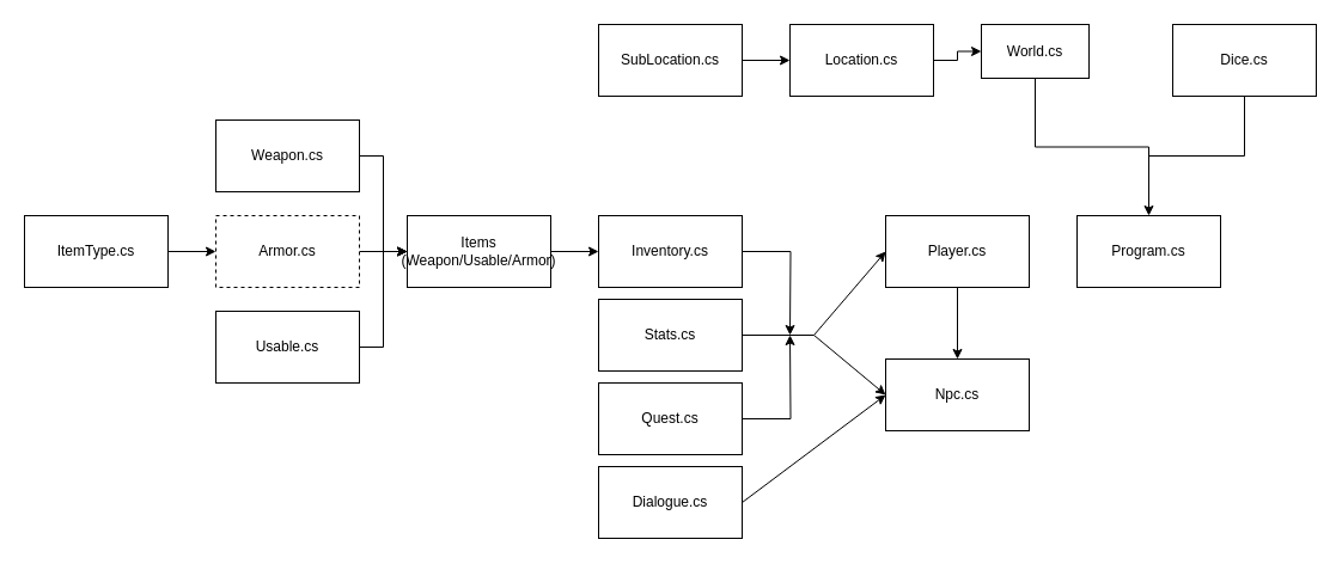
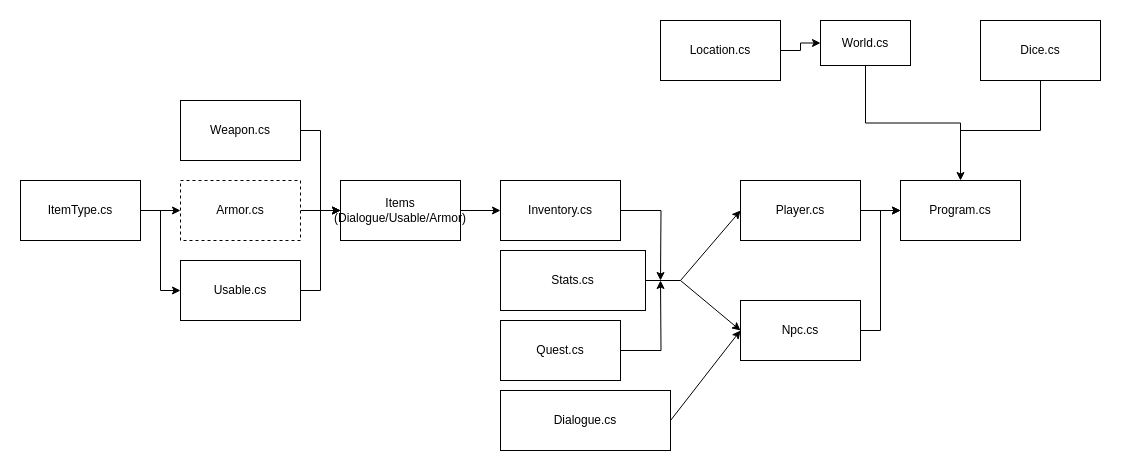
  <mxCell id="0" />
  <mxCell id="1" parent="0" />
  <mxCell id="2" value="&lt;div&gt;Program.cs&lt;/div&gt;" style="rounded=0;whiteSpace=wrap;html=1;" vertex="1" parent="1"><mxGeometry x="900" y="180" width="120" height="60" as="geometry" /></mxCell>
- <mxCell id="3" value="&lt;div&gt;Dialogue.cs&lt;/div&gt;" style="rounded=0;whiteSpace=wrap;html=1;" vertex="1" parent="1"><mxGeometry x="500" y="390" width="120" height="60" as="geometry" /></mxCell>
+ <mxCell id="3" value="&lt;div&gt;Dialogue.cs&lt;/div&gt;" style="rounded=0;whiteSpace=wrap;html=1;" vertex="1" parent="1"><mxGeometry x="500" y="390" width="170" height="60" as="geometry" /></mxCell>
  <mxCell id="4" value="&lt;div&gt;Dice.cs&lt;/div&gt;" style="whiteSpace=wrap;html=1;" vertex="1" parent="1"><mxGeometry x="980" y="20" width="120" height="60" as="geometry" /></mxCell>
  <mxCell id="5" style="edgeStyle=orthogonalEdgeStyle;rounded=0;orthogonalLoop=1;jettySize=auto;html=1;" edge="1" parent="1" source="6"><mxGeometry relative="1" as="geometry"><mxPoint x="660" y="280" as="targetPoint" /></mxGeometry></mxCell>
  <mxCell id="6" value="&lt;div&gt;Inventory.cs&lt;/div&gt;" style="whiteSpace=wrap;html=1;" vertex="1" parent="1"><mxGeometry x="500" y="180" width="120" height="60" as="geometry" /></mxCell>
  <mxCell id="7" style="edgeStyle=orthogonalEdgeStyle;rounded=0;orthogonalLoop=1;jettySize=auto;html=1;entryX=0;entryY=0.5;entryDx=0;entryDy=0;" edge="1" parent="1" source="8" target="6"><mxGeometry relative="1" as="geometry" /></mxCell>
- <mxCell id="8" value="Items (Weapon/Usable/Armor)" style="whiteSpace=wrap;html=1;" vertex="1" parent="1"><mxGeometry y="180" width="120" height="60" as="geometry" x="340" /></mxCell>
+ <mxCell id="8" value="Items (Dialogue/Usable/Armor)" style="whiteSpace=wrap;html=1;" vertex="1" parent="1"><mxGeometry y="180" width="120" height="60" as="geometry" x="340" /></mxCell>
  <mxCell id="9" style="edgeStyle=orthogonalEdgeStyle;rounded=0;orthogonalLoop=1;jettySize=auto;html=1;entryX=0;entryY=0.5;entryDx=0;entryDy=0;" edge="1" parent="1" source="10" target="12"><mxGeometry relative="1" as="geometry" /></mxCell>
  <mxCell id="10" value="&lt;div&gt;Location.cs&lt;/div&gt;" style="whiteSpace=wrap;html=1;" vertex="1" parent="1"><mxGeometry x="660" y="20" width="120" height="60" as="geometry" /></mxCell>
  <mxCell id="11" style="edgeStyle=orthogonalEdgeStyle;rounded=0;orthogonalLoop=1;jettySize=auto;html=1;entryX=0.5;entryY=0;entryDx=0;entryDy=0;" edge="1" parent="1" source="12" target="2"><mxGeometry relative="1" as="geometry" /></mxCell>
  <mxCell id="12" value="World.cs" style="whiteSpace=wrap;html=1;" vertex="1" parent="1"><mxGeometry x="820" y="20" width="90" height="45" as="geometry" /></mxCell>
- <mxCell id="13" style="edgeStyle=orthogonalEdgeStyle;rounded=0;orthogonalLoop=1;jettySize=auto;html=1;entryX=0;entryY=0.5;entryDx=0;entryDy=0;" edge="1" parent="1" source="14" target="10"><mxGeometry relative="1" as="geometry" /></mxCell>
- <mxCell id="14" value="&lt;div&gt;SubLocation.cs&lt;/div&gt;" style="whiteSpace=wrap;html=1;" vertex="1" parent="1"><mxGeometry x="500" y="20" width="120" height="60" as="geometry" /></mxCell>
- <mxCell id="15" style="edgeStyle=orthogonalEdgeStyle;rounded=0;orthogonalLoop=1;jettySize=auto;html=1;" edge="1" parent="1" source="16" target="18"><mxGeometry relative="1" as="geometry"><mxPoint x="1030" y="290" as="targetPoint" /></mxGeometry></mxCell>
+ <mxCell id="15" style="edgeStyle=orthogonalEdgeStyle;rounded=0;orthogonalLoop=1;jettySize=auto;html=1;entryX=0;entryY=0.5;entryDx=0;entryDy=0;" edge="1" parent="1" source="16" target="2"><mxGeometry relative="1" as="geometry"><mxPoint x="1030" y="290" as="targetPoint" /></mxGeometry></mxCell>
  <mxCell id="16" value="&lt;div&gt;Player.cs&lt;/div&gt;" style="whiteSpace=wrap;html=1;" vertex="1" parent="1"><mxGeometry x="740" y="180" width="120" height="60" as="geometry" /></mxCell>
+ <mxCell id="17" style="edgeStyle=orthogonalEdgeStyle;rounded=0;orthogonalLoop=1;jettySize=auto;html=1;entryX=0;entryY=0.5;entryDx=0;entryDy=0;" edge="1" parent="1" source="18" target="2"><mxGeometry relative="1" as="geometry" /></mxCell>
  <mxCell id="18" value="&lt;div&gt;Npc.cs&lt;/div&gt;" style="whiteSpace=wrap;html=1;" vertex="1" parent="1"><mxGeometry x="740" y="300" width="120" height="60" as="geometry" /></mxCell>
- <mxCell id="19" value="Stats.cs" style="whiteSpace=wrap;html=1;" vertex="1" parent="1"><mxGeometry x="500" y="250" width="120" height="60" as="geometry" /></mxCell>
+ <mxCell id="19" value="Stats.cs" style="whiteSpace=wrap;html=1;" vertex="1" parent="1"><mxGeometry x="500" y="250" width="145" height="60" as="geometry" /></mxCell>
  <mxCell id="20" style="edgeStyle=orthogonalEdgeStyle;rounded=0;orthogonalLoop=1;jettySize=auto;html=1;" edge="1" parent="1" source="21"><mxGeometry relative="1" as="geometry"><mxPoint x="660" y="280" as="targetPoint" /></mxGeometry></mxCell>
  <mxCell id="21" value="Quest.cs" style="whiteSpace=wrap;html=1;" vertex="1" parent="1"><mxGeometry x="500" y="320" width="120" height="60" as="geometry" /></mxCell>
  <mxCell id="22" value="" style="endArrow=none;html=1;rounded=0;exitX=1;exitY=0.5;exitDx=0;exitDy=0;" edge="1" parent="1" source="19"><mxGeometry width="50" height="50" relative="1" as="geometry"><mxPoint x="720" y="410" as="sourcePoint" /><mxPoint x="680" y="280" as="targetPoint" /></mxGeometry></mxCell>
  <mxCell id="23" value="" style="endArrow=classic;html=1;rounded=0;entryX=0;entryY=0.5;entryDx=0;entryDy=0;" edge="1" parent="1" target="18"><mxGeometry width="50" height="50" relative="1" as="geometry"><mxPoint x="680" y="280" as="sourcePoint" /><mxPoint x="770" y="370" as="targetPoint" /></mxGeometry></mxCell>
  <mxCell id="24" value="" style="endArrow=classic;html=1;rounded=0;entryX=0;entryY=0.5;entryDx=0;entryDy=0;" edge="1" parent="1" target="16"><mxGeometry width="50" height="50" relative="1" as="geometry"><mxPoint x="680" y="280" as="sourcePoint" /><mxPoint x="730" y="230" as="targetPoint" /></mxGeometry></mxCell>
  <mxCell id="25" value="" style="endArrow=classic;html=1;rounded=0;exitX=1;exitY=0.5;exitDx=0;exitDy=0;entryX=0;entryY=0.5;entryDx=0;entryDy=0;" edge="1" parent="1" source="3" target="18"><mxGeometry width="50" height="50" relative="1" as="geometry"><mxPoint x="680" y="450" as="sourcePoint" /><mxPoint x="730" y="400" as="targetPoint" /></mxGeometry></mxCell>
  <mxCell id="26" style="edgeStyle=orthogonalEdgeStyle;rounded=0;orthogonalLoop=1;jettySize=auto;html=1;entryX=0;entryY=0.5;entryDx=0;entryDy=0;" edge="1" parent="1" source="28" target="34"><mxGeometry relative="1" as="geometry" /></mxCell>
+ <mxCell id="27" style="edgeStyle=orthogonalEdgeStyle;rounded=0;orthogonalLoop=1;jettySize=auto;html=1;entryX=0;entryY=0.5;entryDx=0;entryDy=0;" edge="1" parent="1" source="28" target="32"><mxGeometry relative="1" as="geometry" /></mxCell>
  <mxCell id="28" value="&lt;div&gt;ItemType.cs&lt;/div&gt;" style="whiteSpace=wrap;html=1;" vertex="1" parent="1"><mxGeometry x="20" y="180" width="120" height="60" as="geometry" /></mxCell>
  <mxCell id="29" style="edgeStyle=orthogonalEdgeStyle;rounded=0;orthogonalLoop=1;jettySize=auto;html=1;entryX=0;entryY=0.5;entryDx=0;entryDy=0;" edge="1" parent="1" source="30" target="8"><mxGeometry relative="1" as="geometry" /></mxCell>
  <mxCell id="30" value="Weapon.cs" style="whiteSpace=wrap;html=1;" vertex="1" parent="1"><mxGeometry x="180" y="100" width="120" height="60" as="geometry" /></mxCell>
  <mxCell id="31" style="edgeStyle=orthogonalEdgeStyle;rounded=0;orthogonalLoop=1;jettySize=auto;html=1;entryX=0;entryY=0.5;entryDx=0;entryDy=0;" edge="1" parent="1" source="32" target="8"><mxGeometry relative="1" as="geometry" /></mxCell>
  <mxCell id="32" value="Usable.cs" style="whiteSpace=wrap;html=1;" vertex="1" parent="1"><mxGeometry x="180" y="260" width="120" height="60" as="geometry" /></mxCell>
  <mxCell id="33" style="edgeStyle=orthogonalEdgeStyle;rounded=0;orthogonalLoop=1;jettySize=auto;html=1;entryX=0;entryY=0.5;entryDx=0;entryDy=0;" edge="1" parent="1" source="34" target="8"><mxGeometry relative="1" as="geometry" /></mxCell>
  <mxCell id="34" value="Armor.cs" style="whiteSpace=wrap;html=1;dashed=1;" vertex="1" parent="1"><mxGeometry x="180" y="180" width="120" height="60" as="geometry" /></mxCell>
  <mxCell id="35" value="" style="endArrow=none;html=1;rounded=0;entryX=0.5;entryY=1;entryDx=0;entryDy=0;" edge="1" parent="1" target="4"><mxGeometry width="50" height="50" relative="1" as="geometry"><mxPoint x="960" y="130" as="sourcePoint" /><mxPoint x="1080" y="120" as="targetPoint" /><Array as="points"><mxPoint x="1040" y="130" /></Array></mxGeometry></mxCell>
